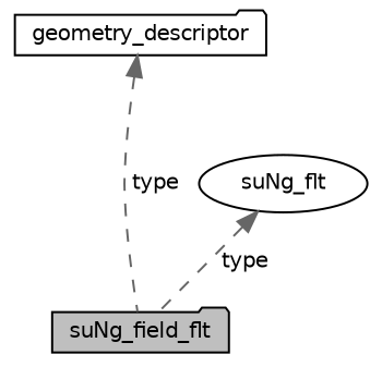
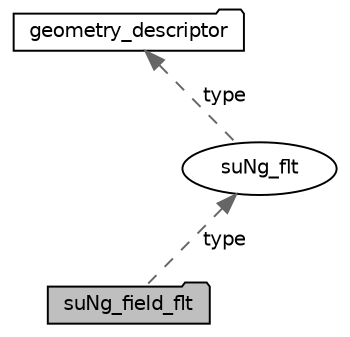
  digraph {
    node [color=black fillcolor=white fontname=Helvetica fontsize=10 shape=folder style=filled]
    edge [color=gray40 dir=back fontname=Helvetica fontsize=10 labelfontname=Helvetica labelfontsize=10 style=dashed]
    n1 [fillcolor=grey75 fontcolor=black height=0.2 label=suNg_field_flt width=0.4]
    n2 [height=0.2 label=geometry_descriptor width=0.4]
    n3 [height=0.2 label=suNg_flt shape=ellipse width=0.4]
-   n2 -> n1 [label=" type"]
+   n2 -> n3 [label=" type"]
    n3 -> n1 [label=" type"]
  }
